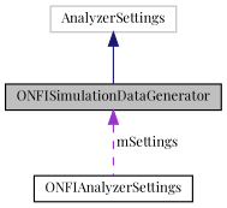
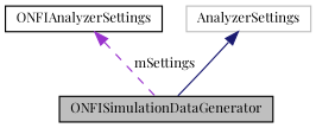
  digraph {
    fontname="Playfair Display"
    node [color=black fillcolor=white fontname="Playfair Display" fontsize=10 shape=record style=filled]
    edge [dir=back fontname="Playfair Display" fontsize=10 labelfontname=Helvetica labelfontsize=10]
    n1 [fillcolor=grey75 fontcolor=black height=0.2 label=ONFISimulationDataGenerator width=0.4]
    n2 [height=0.2 label=ONFIAnalyzerSettings width=0.4]
    n3 [color=grey75 height=0.2 label=AnalyzerSettings width=0.4]
-   n1 -> n2 [color=darkorchid3 label=" mSettings" style=dashed]
+   n2 -> n1 [color=darkorchid3 label=" mSettings" style=dashed]
    n3 -> n1 [color=midnightblue style=solid]
  }
